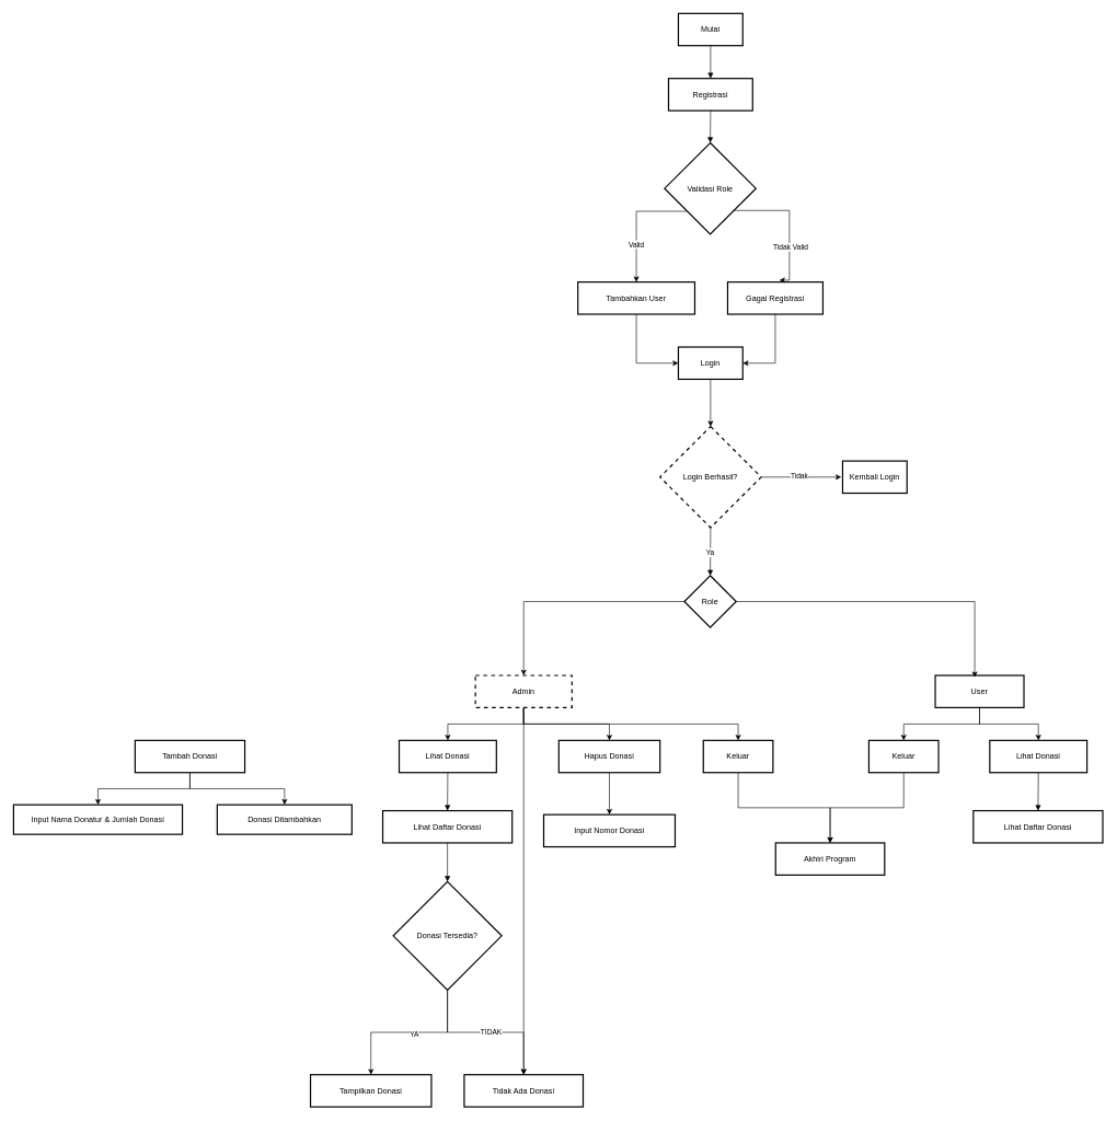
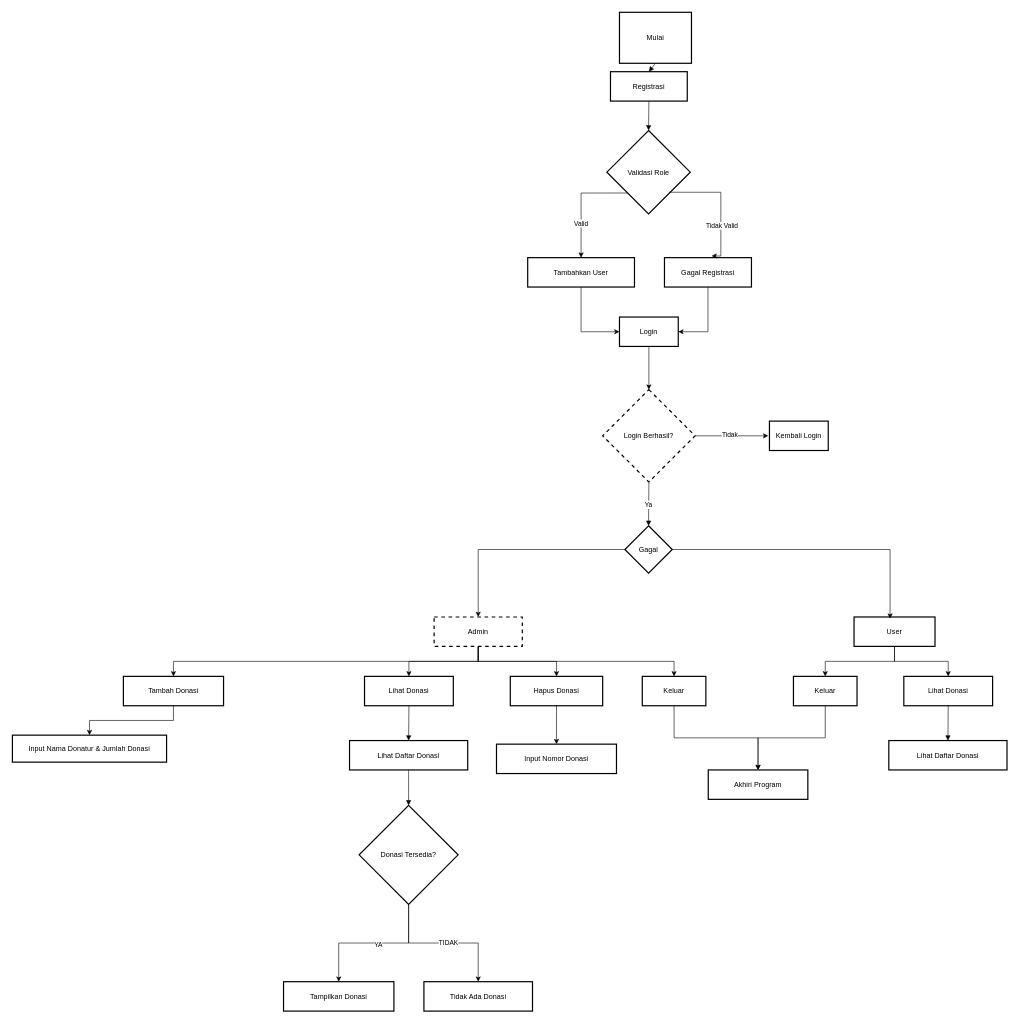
  <mxCell id="0" />
  <mxCell id="1" parent="0" />
- <mxCell id="2" value="Mulai" style="whiteSpace=wrap;strokeWidth=2;" parent="1" vertex="1"><mxGeometry x="1032" y="20" width="98" height="49" as="geometry" /></mxCell>
+ <mxCell id="2" value="Mulai" style="whiteSpace=wrap;strokeWidth=2;" parent="1" vertex="1"><mxGeometry x="1032" y="20" width="120" height="85" as="geometry" /></mxCell>
  <mxCell id="3" value="Registrasi" style="whiteSpace=wrap;strokeWidth=2;" parent="1" vertex="1"><mxGeometry x="1017" y="119" width="128" height="49" as="geometry" /></mxCell>
  <mxCell id="4" style="edgeStyle=orthogonalEdgeStyle;rounded=0;orthogonalLoop=1;jettySize=auto;html=1;exitX=0;exitY=1;exitDx=0;exitDy=0;entryX=0.5;entryY=0;entryDx=0;entryDy=0;" parent="1" source="6" target="8" edge="1"><mxGeometry relative="1" as="geometry"><Array as="points"><mxPoint x="968" y="321" /></Array></mxGeometry></mxCell>
  <mxCell id="5" value="Valid" style="edgeLabel;html=1;align=center;verticalAlign=middle;resizable=0;points=[];" parent="4" vertex="1" connectable="0"><mxGeometry x="0.376" y="-1" relative="1" as="geometry"><mxPoint as="offset" /></mxGeometry></mxCell>
  <mxCell id="6" value="Validasi Role" style="rhombus;strokeWidth=2;whiteSpace=wrap;" parent="1" vertex="1"><mxGeometry x="1011" y="217" width="139" height="139" as="geometry" /></mxCell>
  <mxCell id="7" style="edgeStyle=orthogonalEdgeStyle;rounded=0;orthogonalLoop=1;jettySize=auto;html=1;exitX=0.5;exitY=1;exitDx=0;exitDy=0;entryX=0;entryY=0.5;entryDx=0;entryDy=0;" parent="1" source="8" target="12" edge="1"><mxGeometry relative="1" as="geometry" /></mxCell>
  <mxCell id="8" value="Tambahkan User" style="whiteSpace=wrap;strokeWidth=2;" parent="1" vertex="1"><mxGeometry x="879" y="429" width="178" height="49" as="geometry" /></mxCell>
  <mxCell id="9" style="edgeStyle=orthogonalEdgeStyle;rounded=0;orthogonalLoop=1;jettySize=auto;html=1;exitX=0.5;exitY=1;exitDx=0;exitDy=0;entryX=1;entryY=0.5;entryDx=0;entryDy=0;" parent="1" source="10" target="12" edge="1"><mxGeometry relative="1" as="geometry" /></mxCell>
  <mxCell id="10" value="Gagal Registrasi" style="whiteSpace=wrap;strokeWidth=2;" parent="1" vertex="1"><mxGeometry x="1107" y="429" width="145" height="49" as="geometry" /></mxCell>
  <mxCell id="11" style="edgeStyle=orthogonalEdgeStyle;rounded=0;orthogonalLoop=1;jettySize=auto;html=1;exitX=0.5;exitY=1;exitDx=0;exitDy=0;" parent="1" source="12" target="15" edge="1"><mxGeometry relative="1" as="geometry" /></mxCell>
  <mxCell id="12" value="Login" style="whiteSpace=wrap;strokeWidth=2;" parent="1" vertex="1"><mxGeometry x="1032" y="528" width="98" height="49" as="geometry" /></mxCell>
  <mxCell id="13" style="edgeStyle=orthogonalEdgeStyle;rounded=0;orthogonalLoop=1;jettySize=auto;html=1;exitX=1;exitY=0.5;exitDx=0;exitDy=0;" parent="1" source="15" edge="1"><mxGeometry relative="1" as="geometry"><mxPoint x="1280" y="726" as="targetPoint" /></mxGeometry></mxCell>
  <mxCell id="14" value="Tidak" style="edgeLabel;html=1;align=center;verticalAlign=middle;resizable=0;points=[];" parent="13" vertex="1" connectable="0"><mxGeometry x="-0.074" y="2" relative="1" as="geometry"><mxPoint as="offset" /></mxGeometry></mxCell>
  <mxCell id="15" value="Login Berhasil?" style="rhombus;strokeWidth=2;whiteSpace=wrap;dashed=1;" parent="1" vertex="1"><mxGeometry x="1004" y="649" width="154" height="154" as="geometry" /></mxCell>
  <mxCell id="16" style="edgeStyle=orthogonalEdgeStyle;rounded=0;orthogonalLoop=1;jettySize=auto;html=1;exitX=0;exitY=0.5;exitDx=0;exitDy=0;entryX=0.5;entryY=0;entryDx=0;entryDy=0;" parent="1" source="17" target="22" edge="1"><mxGeometry relative="1" as="geometry" /></mxCell>
- <mxCell id="17" value="Role" style="rhombus;strokeWidth=2;whiteSpace=wrap;" parent="1" vertex="1"><mxGeometry x="1041" y="876" width="79" height="79" as="geometry" /></mxCell>
+ <mxCell id="17" value="Gagal" style="rhombus;strokeWidth=2;whiteSpace=wrap;" parent="1" vertex="1"><mxGeometry x="1041" y="876" width="79" height="79" as="geometry" /></mxCell>
  <mxCell id="18" style="edgeStyle=orthogonalEdgeStyle;rounded=0;orthogonalLoop=1;jettySize=auto;html=1;exitX=0.5;exitY=1;exitDx=0;exitDy=0;entryX=0.5;entryY=0;entryDx=0;entryDy=0;" parent="1" source="22" target="33" edge="1"><mxGeometry relative="1" as="geometry" /></mxCell>
  <mxCell id="19" style="edgeStyle=orthogonalEdgeStyle;rounded=0;orthogonalLoop=1;jettySize=auto;html=1;exitX=0.5;exitY=1;exitDx=0;exitDy=0;entryX=0.5;entryY=0;entryDx=0;entryDy=0;" parent="1" source="22" target="31" edge="1"><mxGeometry relative="1" as="geometry" /></mxCell>
  <mxCell id="20" style="edgeStyle=orthogonalEdgeStyle;rounded=0;orthogonalLoop=1;jettySize=auto;html=1;exitX=0.5;exitY=1;exitDx=0;exitDy=0;entryX=0.5;entryY=0;entryDx=0;entryDy=0;" parent="1" source="22" target="29" edge="1"><mxGeometry relative="1" as="geometry" /></mxCell>
- <mxCell id="21" style="edgeStyle=orthogonalEdgeStyle;rounded=0;orthogonalLoop=1;jettySize=auto;html=1;exitX=0.5;exitY=1;exitDx=0;exitDy=0;" parent="1" source="22" target="48" edge="1"><mxGeometry relative="1" as="geometry" /></mxCell>
+ <mxCell id="21" style="edgeStyle=orthogonalEdgeStyle;rounded=0;orthogonalLoop=1;jettySize=auto;html=1;exitX=0.5;exitY=1;exitDx=0;exitDy=0;entryX=0.5;entryY=0;entryDx=0;entryDy=0;" parent="1" source="22" target="28" edge="1"><mxGeometry relative="1" as="geometry" /></mxCell>
  <mxCell id="22" value="Admin" style="whiteSpace=wrap;strokeWidth=2;dashed=1;" parent="1" vertex="1"><mxGeometry x="723" y="1028" width="147" height="49" as="geometry" /></mxCell>
  <mxCell id="23" style="edgeStyle=orthogonalEdgeStyle;rounded=0;orthogonalLoop=1;jettySize=auto;html=1;exitX=0.5;exitY=1;exitDx=0;exitDy=0;entryX=0.5;entryY=0;entryDx=0;entryDy=0;" parent="1" source="25" target="36" edge="1"><mxGeometry relative="1" as="geometry" /></mxCell>
  <mxCell id="24" style="edgeStyle=orthogonalEdgeStyle;rounded=0;orthogonalLoop=1;jettySize=auto;html=1;exitX=0.5;exitY=1;exitDx=0;exitDy=0;entryX=0.5;entryY=0;entryDx=0;entryDy=0;" parent="1" source="25" target="34" edge="1"><mxGeometry relative="1" as="geometry" /></mxCell>
  <mxCell id="25" value="User" style="whiteSpace=wrap;strokeWidth=2;" parent="1" vertex="1"><mxGeometry x="1423" y="1028" width="135" height="49" as="geometry" /></mxCell>
  <mxCell id="26" style="edgeStyle=orthogonalEdgeStyle;rounded=0;orthogonalLoop=1;jettySize=auto;html=1;exitX=0.5;exitY=1;exitDx=0;exitDy=0;entryX=0.5;entryY=0;entryDx=0;entryDy=0;" parent="1" source="28" target="37" edge="1"><mxGeometry relative="1" as="geometry" /></mxCell>
- <mxCell id="27" style="edgeStyle=orthogonalEdgeStyle;rounded=0;orthogonalLoop=1;jettySize=auto;html=1;exitX=0.5;exitY=1;exitDx=0;exitDy=0;entryX=0.5;entryY=0;entryDx=0;entryDy=0;" parent="1" source="28" target="38" edge="1"><mxGeometry relative="1" as="geometry" /></mxCell>
  <mxCell id="28" value="Tambah Donasi" style="whiteSpace=wrap;strokeWidth=2;" parent="1" vertex="1"><mxGeometry x="205" y="1127" width="167" height="49" as="geometry" /></mxCell>
  <mxCell id="29" value="Lihat Donasi" style="whiteSpace=wrap;strokeWidth=2;" parent="1" vertex="1"><mxGeometry x="607" y="1127" width="148" height="49" as="geometry" /></mxCell>
  <mxCell id="30" style="edgeStyle=orthogonalEdgeStyle;rounded=0;orthogonalLoop=1;jettySize=auto;html=1;exitX=0.5;exitY=1;exitDx=0;exitDy=0;" edge="1" parent="1" source="31" target="49"><mxGeometry relative="1" as="geometry" /></mxCell>
  <mxCell id="31" value="Hapus Donasi" style="whiteSpace=wrap;strokeWidth=2;" parent="1" vertex="1"><mxGeometry x="850" y="1127" width="154" height="49" as="geometry" /></mxCell>
  <mxCell id="32" style="edgeStyle=orthogonalEdgeStyle;rounded=0;orthogonalLoop=1;jettySize=auto;html=1;exitX=0.5;exitY=1;exitDx=0;exitDy=0;entryX=0.5;entryY=0;entryDx=0;entryDy=0;" parent="1" source="33" target="40" edge="1"><mxGeometry relative="1" as="geometry" /></mxCell>
  <mxCell id="33" value="Keluar" style="whiteSpace=wrap;strokeWidth=2;" parent="1" vertex="1"><mxGeometry x="1070" y="1127" width="106" height="49" as="geometry" /></mxCell>
  <mxCell id="34" value="Lihat Donasi" style="whiteSpace=wrap;strokeWidth=2;" parent="1" vertex="1"><mxGeometry x="1506" y="1127" width="148" height="49" as="geometry" /></mxCell>
  <mxCell id="35" style="edgeStyle=orthogonalEdgeStyle;rounded=0;orthogonalLoop=1;jettySize=auto;html=1;exitX=0.5;exitY=1;exitDx=0;exitDy=0;entryX=0.5;entryY=0;entryDx=0;entryDy=0;" parent="1" source="36" target="40" edge="1"><mxGeometry relative="1" as="geometry" /></mxCell>
  <mxCell id="36" value="Keluar" style="whiteSpace=wrap;strokeWidth=2;" parent="1" vertex="1"><mxGeometry x="1322" y="1127" width="106" height="49" as="geometry" /></mxCell>
  <mxCell id="37" value="Input Nama Donatur &amp; Jumlah Donasi" style="whiteSpace=wrap;strokeWidth=2;" parent="1" vertex="1"><mxGeometry x="20" y="1225" width="257" height="45" as="geometry" /></mxCell>
- <mxCell id="38" value="Donasi Ditambahkan" style="whiteSpace=wrap;strokeWidth=2;" parent="1" vertex="1"><mxGeometry x="330" y="1225" width="205" height="45" as="geometry" /></mxCell>
  <mxCell id="39" value="Lihat Daftar Donasi" style="whiteSpace=wrap;strokeWidth=2;" parent="1" vertex="1"><mxGeometry x="582" y="1234" width="197" height="49" as="geometry" /></mxCell>
  <mxCell id="40" value="Akhiri Program" style="whiteSpace=wrap;strokeWidth=2;" parent="1" vertex="1"><mxGeometry x="1180" y="1283" width="166" height="49" as="geometry" /></mxCell>
  <mxCell id="41" value="Lihat Daftar Donasi" style="whiteSpace=wrap;strokeWidth=2;" parent="1" vertex="1"><mxGeometry x="1481" y="1234" width="197" height="49" as="geometry" /></mxCell>
  <mxCell id="42" style="edgeStyle=orthogonalEdgeStyle;rounded=0;orthogonalLoop=1;jettySize=auto;html=1;exitX=0.5;exitY=1;exitDx=0;exitDy=0;entryX=0.5;entryY=0;entryDx=0;entryDy=0;" parent="1" source="46" target="47" edge="1"><mxGeometry relative="1" as="geometry" /></mxCell>
  <mxCell id="43" value="YA" style="edgeLabel;html=1;align=center;verticalAlign=middle;resizable=0;points=[];" parent="42" vertex="1" connectable="0"><mxGeometry x="-0.057" y="2" relative="1" as="geometry"><mxPoint as="offset" /></mxGeometry></mxCell>
  <mxCell id="44" style="edgeStyle=orthogonalEdgeStyle;rounded=0;orthogonalLoop=1;jettySize=auto;html=1;exitX=0.5;exitY=1;exitDx=0;exitDy=0;entryX=0.5;entryY=0;entryDx=0;entryDy=0;" parent="1" source="46" target="48" edge="1"><mxGeometry relative="1" as="geometry" /></mxCell>
  <mxCell id="45" value="TIDAK" style="edgeLabel;html=1;align=center;verticalAlign=middle;resizable=0;points=[];" parent="44" vertex="1" connectable="0"><mxGeometry x="0.063" y="1" relative="1" as="geometry"><mxPoint as="offset" /></mxGeometry></mxCell>
  <mxCell id="46" value="Donasi Tersedia?" style="rhombus;strokeWidth=2;whiteSpace=wrap;" parent="1" vertex="1"><mxGeometry x="598" y="1342" width="165" height="165" as="geometry" /></mxCell>
  <mxCell id="47" value="Tampilkan Donasi" style="whiteSpace=wrap;strokeWidth=2;" parent="1" vertex="1"><mxGeometry x="472" y="1636" width="184" height="49" as="geometry" /></mxCell>
  <mxCell id="48" value="Tidak Ada Donasi" style="whiteSpace=wrap;strokeWidth=2;" parent="1" vertex="1"><mxGeometry x="706" y="1636" width="181" height="49" as="geometry" /></mxCell>
  <mxCell id="49" value="Input Nomor Donasi" style="whiteSpace=wrap;strokeWidth=2;" parent="1" vertex="1"><mxGeometry x="827" y="1240" width="200" height="49" as="geometry" /></mxCell>
  <mxCell id="50" value="" style="curved=1;startArrow=none;endArrow=block;exitX=0.5;exitY=0.99;entryX=0.5;entryY=-0.01;rounded=0;" parent="1" source="2" target="3" edge="1"><mxGeometry relative="1" as="geometry"><Array as="points" /></mxGeometry></mxCell>
  <mxCell id="51" value="" style="curved=1;startArrow=none;endArrow=block;exitX=0.5;exitY=0.99;entryX=0.5;entryY=0;rounded=0;" parent="1" source="3" target="6" edge="1"><mxGeometry relative="1" as="geometry"><Array as="points" /></mxGeometry></mxCell>
  <mxCell id="52" value="Ya" style="curved=1;startArrow=none;endArrow=block;exitX=0.5;exitY=1;entryX=0.5;entryY=0;rounded=0;" parent="1" source="15" target="17" edge="1"><mxGeometry relative="1" as="geometry"><Array as="points" /></mxGeometry></mxCell>
  <mxCell id="53" value="" style="curved=1;startArrow=none;endArrow=block;exitX=0.5;exitY=0.99;entryX=0.5;entryY=0.01;rounded=0;" parent="1" source="29" target="39" edge="1"><mxGeometry relative="1" as="geometry"><Array as="points" /></mxGeometry></mxCell>
  <mxCell id="54" value="" style="curved=1;startArrow=none;endArrow=block;exitX=0.5;exitY=0.99;entryX=0.5;entryY=0.01;rounded=0;" parent="1" source="34" target="41" edge="1"><mxGeometry relative="1" as="geometry"><Array as="points" /></mxGeometry></mxCell>
  <mxCell id="55" value="" style="curved=1;startArrow=none;endArrow=block;exitX=0.5;exitY=1;entryX=0.5;entryY=0;rounded=0;" parent="1" source="39" target="46" edge="1"><mxGeometry relative="1" as="geometry"><Array as="points" /></mxGeometry></mxCell>
  <mxCell id="56" style="edgeStyle=orthogonalEdgeStyle;rounded=0;orthogonalLoop=1;jettySize=auto;html=1;exitX=1;exitY=1;exitDx=0;exitDy=0;entryX=0.542;entryY=-0.058;entryDx=0;entryDy=0;entryPerimeter=0;" parent="1" source="6" target="10" edge="1"><mxGeometry relative="1" as="geometry"><Array as="points"><mxPoint x="1115" y="320" /><mxPoint x="1201" y="320" /></Array></mxGeometry></mxCell>
  <mxCell id="57" value="Tidak Valid" style="edgeLabel;html=1;align=center;verticalAlign=middle;resizable=0;points=[];" parent="56" vertex="1" connectable="0"><mxGeometry x="0.359" y="1" relative="1" as="geometry"><mxPoint as="offset" /></mxGeometry></mxCell>
  <mxCell id="58" style="edgeStyle=orthogonalEdgeStyle;rounded=0;orthogonalLoop=1;jettySize=auto;html=1;exitX=1;exitY=0.5;exitDx=0;exitDy=0;entryX=0.445;entryY=0.057;entryDx=0;entryDy=0;entryPerimeter=0;" parent="1" source="17" target="25" edge="1"><mxGeometry relative="1" as="geometry" /></mxCell>
  <mxCell id="59" value="Kembali Login" style="whiteSpace=wrap;strokeWidth=2;" parent="1" vertex="1"><mxGeometry x="1282" y="701.5" width="98" height="49" as="geometry" /></mxCell>
